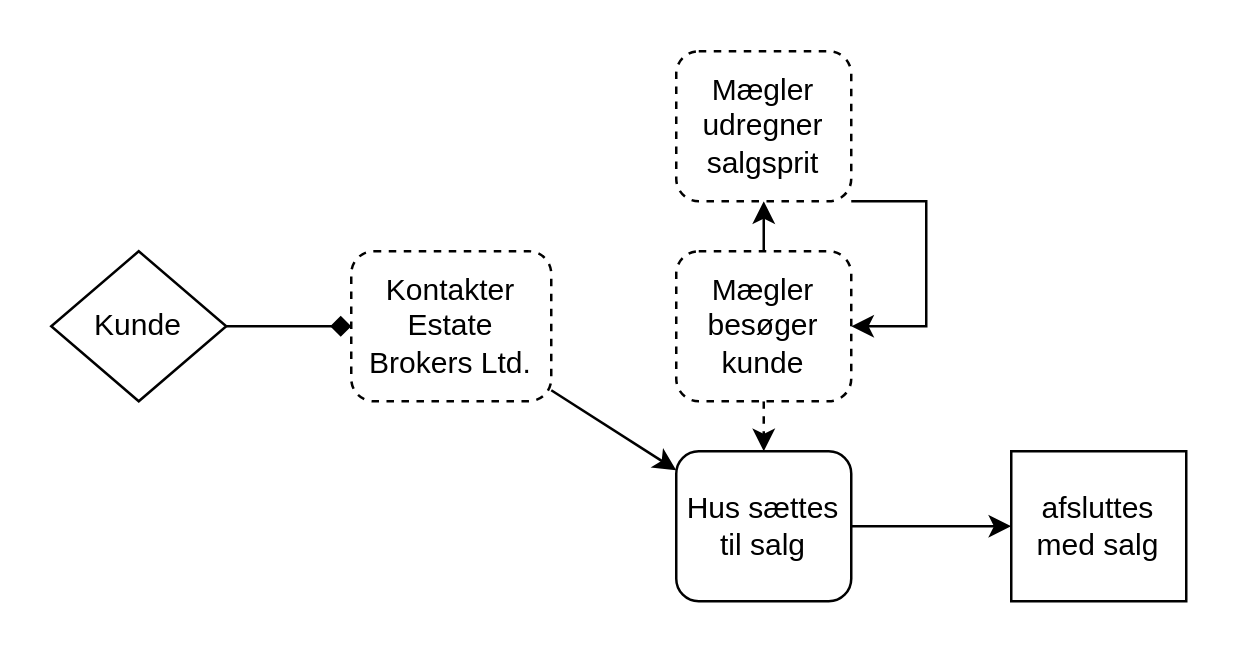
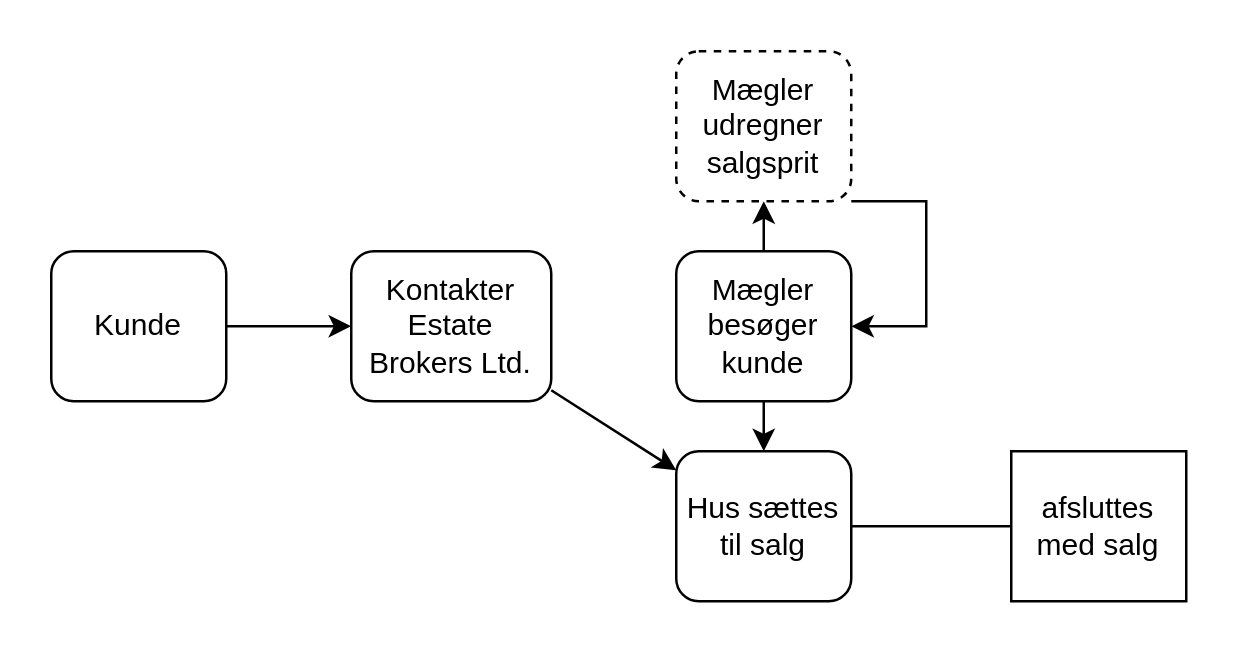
  <mxCell id="0" />
  <mxCell id="1" parent="0" />
- <mxCell id="2" value="" style="rounded=0;orthogonalLoop=1;jettySize=auto;html=1;entryX=0;entryY=0.5;entryDx=0;entryDy=0;exitX=1;exitY=0.5;exitDx=0;exitDy=0;endArrow=diamond;" parent="1" source="3" target="5" edge="1"><mxGeometry relative="1" as="geometry" /></mxCell>
- <mxCell id="3" value="Kunde" style="rhombus;whiteSpace=wrap;html=1;" parent="1" vertex="1"><mxGeometry x="20" y="100" width="70" height="60" as="geometry" /></mxCell>
+ <mxCell id="2" value="" style="rounded=0;orthogonalLoop=1;jettySize=auto;html=1;entryX=0;entryY=0.5;entryDx=0;entryDy=0;exitX=1;exitY=0.5;exitDx=0;exitDy=0;" parent="1" source="3" target="5" edge="1"><mxGeometry relative="1" as="geometry" /></mxCell>
+ <mxCell id="3" value="Kunde" style="rounded=1;whiteSpace=wrap;html=1;" parent="1" vertex="1"><mxGeometry x="20" y="100" width="70" height="60" as="geometry" /></mxCell>
  <mxCell id="4" value="" style="edgeStyle=none;rounded=0;orthogonalLoop=1;jettySize=auto;html=1;" parent="1" source="5" target="12" edge="1"><mxGeometry relative="1" as="geometry" /></mxCell>
- <mxCell id="5" value="Kontakter Estate Brokers Ltd." style="rounded=1;whiteSpace=wrap;html=1;dashed=1;" parent="1" vertex="1"><mxGeometry x="140" y="100" width="80" height="60" as="geometry" /></mxCell>
+ <mxCell id="5" value="Kontakter Estate Brokers Ltd." style="rounded=1;whiteSpace=wrap;html=1;" parent="1" vertex="1"><mxGeometry x="140" y="100" width="80" height="60" as="geometry" /></mxCell>
  <mxCell id="6" value="" style="edgeStyle=none;rounded=0;orthogonalLoop=1;jettySize=auto;html=1;" parent="1" source="8" target="10" edge="1"><mxGeometry relative="1" as="geometry" /></mxCell>
- <mxCell id="7" value="" style="edgeStyle=elbowEdgeStyle;rounded=0;orthogonalLoop=1;jettySize=auto;html=1;dashed=1;" parent="1" source="8" target="12" edge="1"><mxGeometry relative="1" as="geometry" /></mxCell>
- <mxCell id="8" value="Mægler besøger kunde" style="rounded=1;whiteSpace=wrap;html=1;dashed=1;" parent="1" vertex="1"><mxGeometry x="270" y="100" width="70" height="60" as="geometry" /></mxCell>
+ <mxCell id="7" value="" style="edgeStyle=elbowEdgeStyle;rounded=0;orthogonalLoop=1;jettySize=auto;html=1;" parent="1" source="8" target="12" edge="1"><mxGeometry relative="1" as="geometry" /></mxCell>
+ <mxCell id="8" value="Mægler besøger kunde" style="rounded=1;whiteSpace=wrap;html=1;" parent="1" vertex="1"><mxGeometry x="270" y="100" width="70" height="60" as="geometry" /></mxCell>
  <mxCell id="9" value="" style="edgeStyle=elbowEdgeStyle;rounded=0;orthogonalLoop=1;jettySize=auto;html=1;entryX=1;entryY=0.5;entryDx=0;entryDy=0;" parent="1" source="10" target="8" edge="1"><mxGeometry relative="1" as="geometry"><mxPoint x="420" y="30" as="targetPoint" /><Array as="points"><mxPoint x="370" y="80" /></Array></mxGeometry></mxCell>
  <mxCell id="10" value="Mægler udregner salgsprit" style="rounded=1;whiteSpace=wrap;html=1;dashed=1;" parent="1" vertex="1"><mxGeometry x="270" y="20" width="70" height="60" as="geometry" /></mxCell>
- <mxCell id="11" value="" style="edgeStyle=elbowEdgeStyle;rounded=0;orthogonalLoop=1;jettySize=auto;html=1;" parent="1" source="12" target="13" edge="1"><mxGeometry relative="1" as="geometry" /></mxCell>
+ <mxCell id="11" value="" style="edgeStyle=elbowEdgeStyle;rounded=0;orthogonalLoop=1;jettySize=auto;html=1;endArrow=none;" parent="1" source="12" target="13" edge="1"><mxGeometry relative="1" as="geometry" /></mxCell>
  <mxCell id="12" value="Hus sættes til salg" style="rounded=1;whiteSpace=wrap;html=1;" parent="1" vertex="1"><mxGeometry x="270" y="180" width="70" height="60" as="geometry" /></mxCell>
  <mxCell id="13" value="afsluttes med salg" style="whiteSpace=wrap;html=1;rounded=0;" parent="1" vertex="1"><mxGeometry x="404" y="180" width="70" height="60" as="geometry" /></mxCell>
